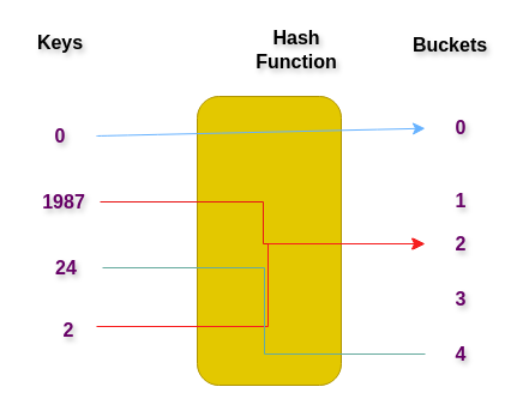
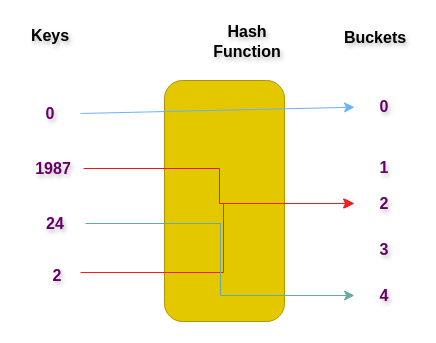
  <mxCell id="0" />
  <mxCell id="1" parent="0" />
  <mxCell id="2" value="" style="rounded=1;whiteSpace=wrap;html=1;fillColor=#e3c800;strokeColor=#B09500;fontColor=#000000;fontStyle=1;textShadow=1;" vertex="1" parent="1"><mxGeometry x="164" y="80" width="120" height="241" as="geometry" /></mxCell>
  <mxCell id="3" style="edgeStyle=none;curved=1;rounded=0;orthogonalLoop=1;jettySize=auto;html=1;exitX=1;exitY=0.5;exitDx=0;exitDy=0;fontSize=12;startSize=8;endSize=8;strokeColor=#66B2FF;fontColor=#660066;fontStyle=1;textShadow=1;" edge="1" parent="1" source="4" target="5"><mxGeometry relative="1" as="geometry" /></mxCell>
  <mxCell id="4" value="0" style="text;strokeColor=none;fillColor=none;html=1;align=center;verticalAlign=middle;whiteSpace=wrap;rounded=0;fontSize=16;fontColor=#660066;fontStyle=1;textShadow=1;" vertex="1" parent="1"><mxGeometry x="20" y="98" width="60" height="30" as="geometry" /></mxCell>
  <mxCell id="5" value="0" style="text;strokeColor=none;fillColor=none;html=1;align=center;verticalAlign=middle;whiteSpace=wrap;rounded=0;fontSize=16;fontColor=#660066;fontStyle=1;textShadow=1;" vertex="1" parent="1"><mxGeometry x="354" y="91" width="60" height="30" as="geometry" /></mxCell>
  <mxCell id="6" value="1" style="text;strokeColor=none;fillColor=none;html=1;align=center;verticalAlign=middle;whiteSpace=wrap;rounded=0;fontSize=16;fontColor=#660066;fontStyle=1;textShadow=1;" vertex="1" parent="1"><mxGeometry x="354" y="152" width="60" height="30" as="geometry" /></mxCell>
  <mxCell id="7" value="2" style="text;strokeColor=none;fillColor=none;html=1;align=center;verticalAlign=middle;whiteSpace=wrap;rounded=0;fontSize=16;fontColor=#660066;fontStyle=1;textShadow=1;" vertex="1" parent="1"><mxGeometry x="354" y="188" width="60" height="30" as="geometry" /></mxCell>
  <mxCell id="8" value="3" style="text;strokeColor=none;fillColor=none;html=1;align=center;verticalAlign=middle;whiteSpace=wrap;rounded=0;fontSize=16;fontColor=#660066;fontStyle=1;textShadow=1;" vertex="1" parent="1"><mxGeometry x="354" y="234" width="60" height="30" as="geometry" /></mxCell>
  <mxCell id="9" value="4" style="text;strokeColor=none;fillColor=none;html=1;align=center;verticalAlign=middle;whiteSpace=wrap;rounded=0;fontSize=16;fontColor=#660066;fontStyle=1;textShadow=1;" vertex="1" parent="1"><mxGeometry x="354" y="280" width="60" height="30" as="geometry" /></mxCell>
  <mxCell id="10" style="edgeStyle=orthogonalEdgeStyle;rounded=0;orthogonalLoop=1;jettySize=auto;html=1;exitX=1;exitY=0.5;exitDx=0;exitDy=0;entryX=0;entryY=0.5;entryDx=0;entryDy=0;fontSize=12;startSize=8;endSize=8;strokeColor=#e81717;fontColor=#660066;fontStyle=1;textShadow=1;" edge="1" parent="1" source="11" target="7"><mxGeometry relative="1" as="geometry"><Array as="points"><mxPoint x="219" y="168" /><mxPoint x="219" y="203" /></Array></mxGeometry></mxCell>
  <mxCell id="11" value="1987" style="text;strokeColor=none;fillColor=none;html=1;align=center;verticalAlign=middle;whiteSpace=wrap;rounded=0;fontSize=16;fontColor=#660066;fontStyle=1;textShadow=1;" vertex="1" parent="1"><mxGeometry x="23" y="153" width="60" height="30" as="geometry" /></mxCell>
  <mxCell id="12" style="edgeStyle=elbowEdgeStyle;rounded=0;orthogonalLoop=1;jettySize=auto;html=1;exitX=1;exitY=0.5;exitDx=0;exitDy=0;fontSize=12;startSize=8;endSize=8;strokeColor=#f71d1d;fontColor=#660066;fontStyle=1;textShadow=1;" edge="1" parent="1"><mxGeometry relative="1" as="geometry"><mxPoint x="353" y="203" as="targetPoint" /><mxPoint x="80" y="272" as="sourcePoint" /><Array as="points"><mxPoint x="223" y="225" /></Array></mxGeometry></mxCell>
- <mxCell id="13" style="edgeStyle=elbowEdgeStyle;rounded=0;orthogonalLoop=1;jettySize=auto;html=1;exitX=1;exitY=0.5;exitDx=0;exitDy=0;entryX=0;entryY=0.5;entryDx=0;entryDy=0;fontSize=12;startSize=8;endSize=8;strokeColor=#67AB9F;fontColor=#660066;fontStyle=1;textShadow=1;endArrow=none;" edge="1" parent="1" source="14" target="9"><mxGeometry relative="1" as="geometry" /></mxCell>
+ <mxCell id="13" style="edgeStyle=elbowEdgeStyle;rounded=0;orthogonalLoop=1;jettySize=auto;html=1;exitX=1;exitY=0.5;exitDx=0;exitDy=0;entryX=0;entryY=0.5;entryDx=0;entryDy=0;fontSize=12;startSize=8;endSize=8;strokeColor=#67AB9F;fontColor=#660066;fontStyle=1;textShadow=1;" edge="1" parent="1" source="14" target="9"><mxGeometry relative="1" as="geometry" /></mxCell>
  <mxCell id="14" value="24" style="text;strokeColor=none;fillColor=none;html=1;align=center;verticalAlign=middle;whiteSpace=wrap;rounded=0;fontSize=16;fontColor=#660066;fontStyle=1;textShadow=1;" vertex="1" parent="1"><mxGeometry x="25" y="208" width="60" height="30" as="geometry" /></mxCell>
  <mxCell id="15" value="2" style="text;strokeColor=none;fillColor=none;html=1;align=center;verticalAlign=middle;whiteSpace=wrap;rounded=0;fontSize=16;fontColor=#660066;fontStyle=1;textShadow=1;" vertex="1" parent="1"><mxGeometry x="27" y="260" width="60" height="30" as="geometry" /></mxCell>
  <mxCell id="16" value="Keys" style="text;strokeColor=none;fillColor=none;html=1;align=center;verticalAlign=middle;whiteSpace=wrap;rounded=0;fontSize=16;fontStyle=1;labelBorderColor=none;textShadow=1;" vertex="1" parent="1"><mxGeometry x="20" y="20" width="60" height="30" as="geometry" /></mxCell>
  <mxCell id="17" value="Hash Function" style="text;strokeColor=none;fillColor=none;html=1;align=center;verticalAlign=middle;whiteSpace=wrap;rounded=0;fontSize=16;fontStyle=1;labelBorderColor=none;textShadow=1;" vertex="1" parent="1"><mxGeometry x="217" y="26" width="60" height="30" as="geometry" /></mxCell>
  <mxCell id="18" value="Buckets" style="text;strokeColor=none;fillColor=none;html=1;align=center;verticalAlign=middle;whiteSpace=wrap;rounded=0;fontSize=16;fontStyle=1;labelBorderColor=none;textShadow=1;" vertex="1" parent="1"><mxGeometry x="345" y="22" width="60" height="30" as="geometry" /></mxCell>
